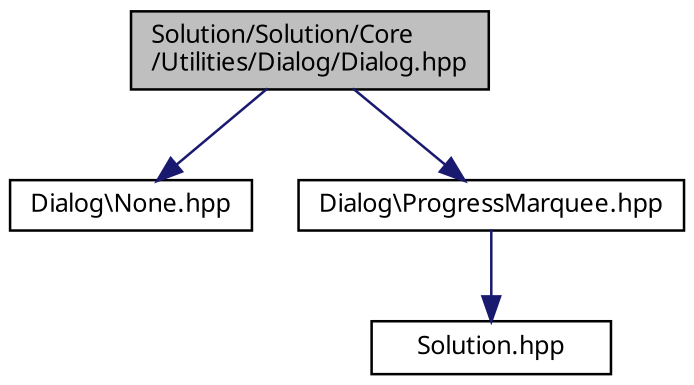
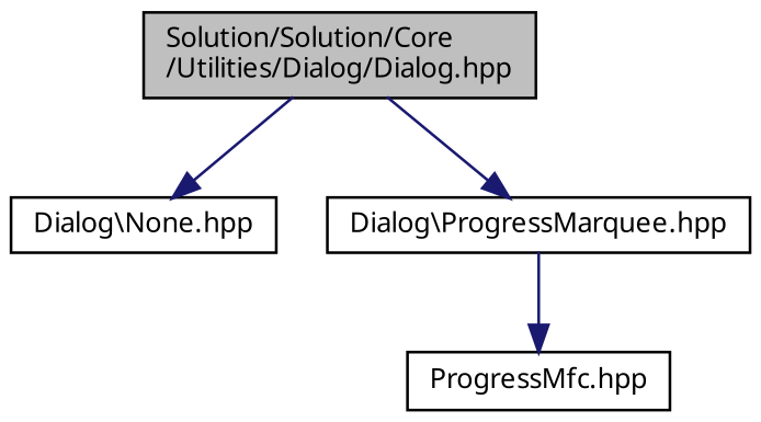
  digraph {
    node [color=black fillcolor=white fontname=Verdana fontsize=10 shape=record style=filled]
    edge [color=midnightblue fontname=Verdana fontsize=10 labelfontname=Verdana labelfontsize=10 style=solid]
    n1 [fillcolor=grey75 fontcolor=black height=0.2 label="Solution/Solution/Core\l/Utilities/Dialog/Dialog.hpp" width=0.4]
    Node2 [height=0.2 label="Dialog\\None.hpp" width=0.4]
    n3 [height=0.2 label="Dialog\\ProgressMarquee.hpp" width=0.4]
-   n4 [height=0.2 label="Solution.hpp" width=0.4]
+   n4 [height=0.2 label="ProgressMfc.hpp" width=0.4]
    n1 -> Node2
    n1 -> n3
    n3 -> n4
  }
